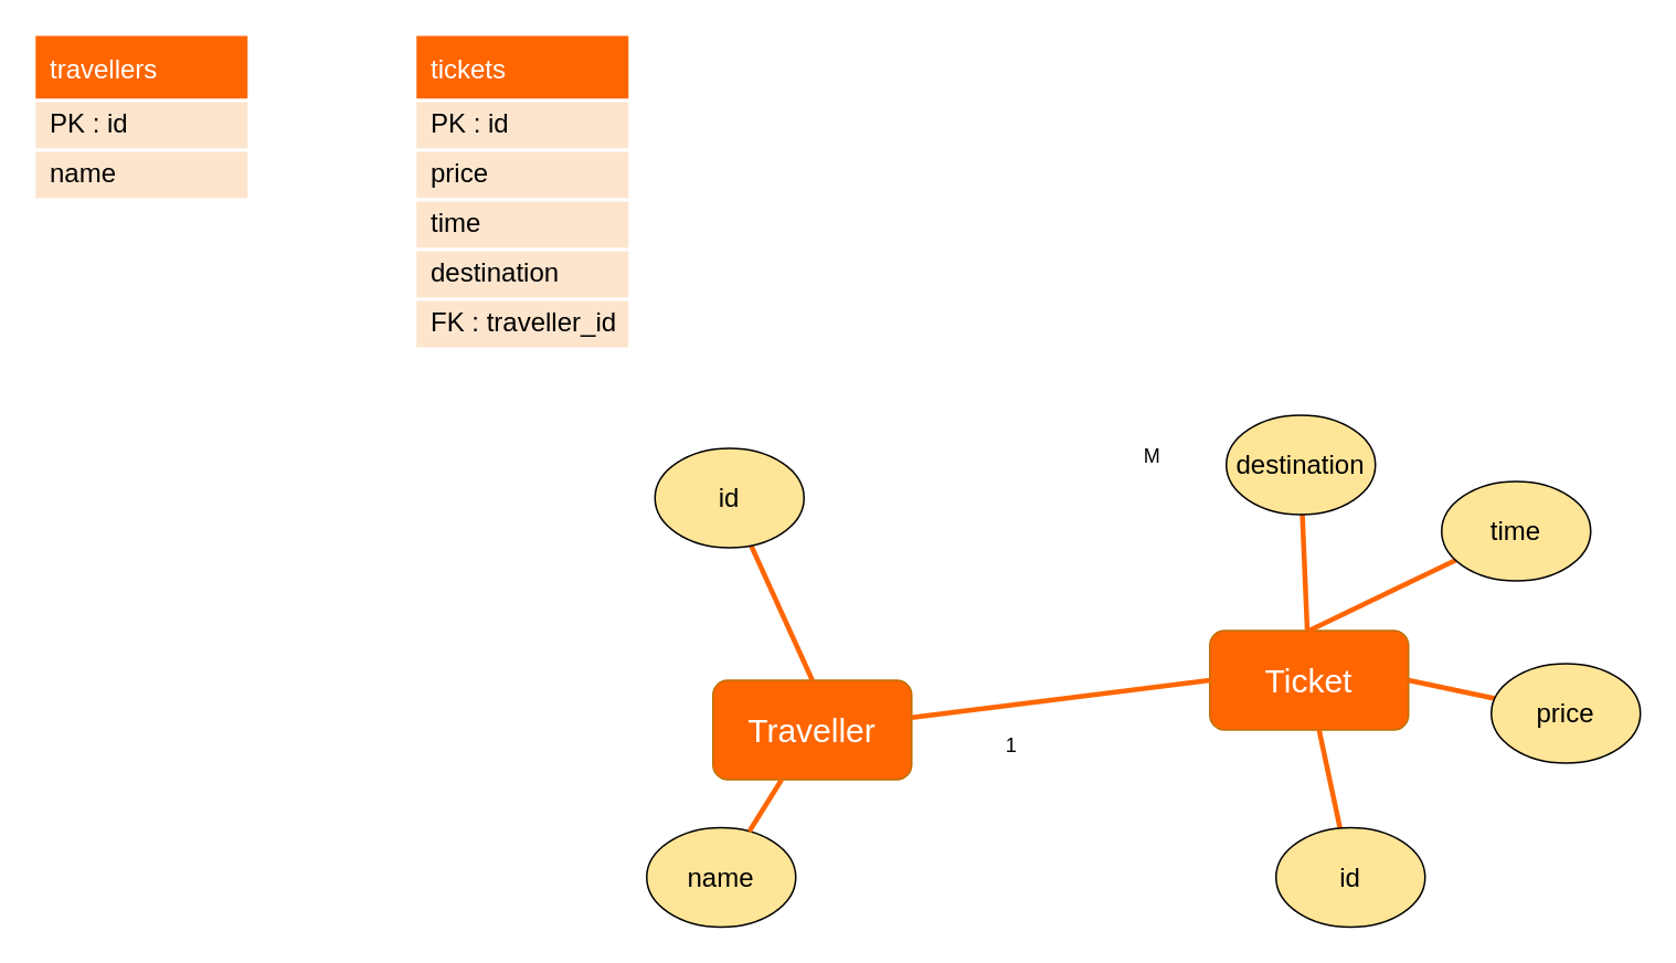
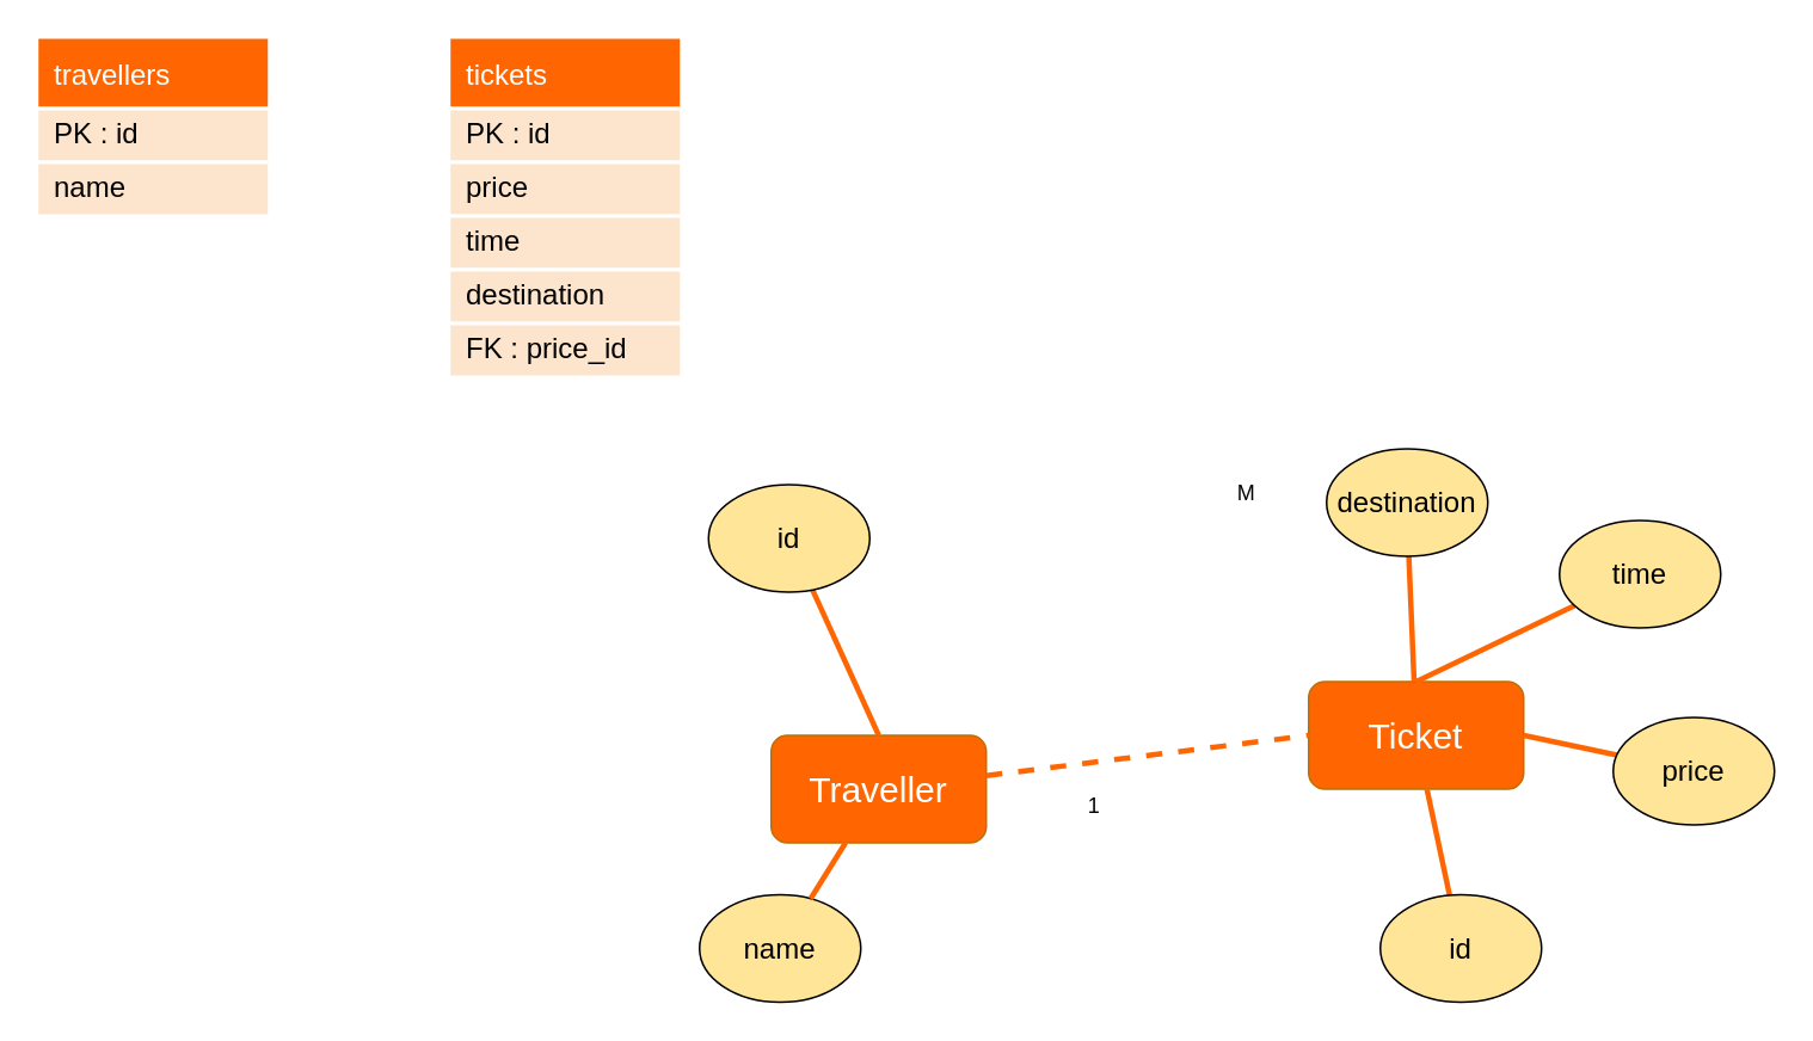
  <mxCell id="0" />
  <mxCell id="1" parent="0" />
  <mxCell id="2" value="travellers" style="swimlane;fontStyle=0;childLayout=stackLayout;horizontal=1;startSize=40;horizontalStack=0;resizeParent=1;resizeParentMax=0;resizeLast=0;collapsible=1;marginBottom=0;align=left;fontSize=16;fontColor=#FFFFFF;fillColor=#FF6602;spacing=0;strokeColor=#FFFFFF;strokeWidth=2;spacingLeft=10;" vertex="1" parent="1"><mxGeometry x="20" y="20" width="130" height="100" as="geometry"><mxRectangle x="150" y="220" width="110" height="40" as="alternateBounds" /></mxGeometry></mxCell>
  <mxCell id="3" value="PK : id" style="text;strokeColor=#FFFFFF;fillColor=#FDE5CD;spacingLeft=10;spacingRight=0;overflow=hidden;rotatable=0;points=[[0,0.5],[1,0.5]];portConstraint=eastwest;fontSize=16;strokeWidth=2;perimeterSpacing=0;sketch=0;shadow=0;rounded=0;glass=0;spacing=0;fontStyle=0" vertex="1" parent="2"><mxGeometry y="40" width="130" height="30" as="geometry" /></mxCell>
  <mxCell id="4" value="name" style="text;strokeColor=#FFFFFF;fillColor=#FDE5CD;spacingLeft=10;spacingRight=0;overflow=hidden;rotatable=0;points=[[0,0.5],[1,0.5]];portConstraint=eastwest;fontSize=16;strokeWidth=2;sketch=0;shadow=0;rounded=0;glass=0;spacing=0;" vertex="1" parent="2"><mxGeometry y="70" width="130" height="30" as="geometry" /></mxCell>
  <mxCell id="5" value="tickets" style="swimlane;fontStyle=0;childLayout=stackLayout;horizontal=1;startSize=40;horizontalStack=0;resizeParent=1;resizeParentMax=0;resizeLast=0;collapsible=1;marginBottom=0;align=left;fontSize=16;fontColor=#FFFFFF;fillColor=#FF6602;spacing=0;strokeColor=#FFFFFF;strokeWidth=2;spacingLeft=10;" vertex="1" parent="1"><mxGeometry x="250" y="20" width="130" height="190" as="geometry"><mxRectangle x="150" y="220" width="110" height="40" as="alternateBounds" /></mxGeometry></mxCell>
  <mxCell id="6" value="PK : id" style="text;strokeColor=#FFFFFF;fillColor=#FDE5CD;spacingLeft=10;spacingRight=0;overflow=hidden;rotatable=0;points=[[0,0.5],[1,0.5]];portConstraint=eastwest;fontSize=16;strokeWidth=2;perimeterSpacing=0;sketch=0;shadow=0;rounded=0;glass=0;spacing=0;fontStyle=0" vertex="1" parent="5"><mxGeometry y="40" width="130" height="30" as="geometry" /></mxCell>
  <mxCell id="7" value="price" style="text;strokeColor=#FFFFFF;fillColor=#FDE5CD;spacingLeft=10;spacingRight=0;overflow=hidden;rotatable=0;points=[[0,0.5],[1,0.5]];portConstraint=eastwest;fontSize=16;strokeWidth=2;sketch=0;shadow=0;rounded=0;glass=0;spacing=0;" vertex="1" parent="5"><mxGeometry y="70" width="130" height="30" as="geometry" /></mxCell>
  <mxCell id="8" value="time" style="text;strokeColor=#FFFFFF;fillColor=#FDE5CD;spacingLeft=10;spacingRight=0;overflow=hidden;rotatable=0;points=[[0,0.5],[1,0.5]];portConstraint=eastwest;fontSize=16;strokeWidth=2;sketch=0;shadow=0;rounded=0;glass=0;spacing=0;" vertex="1" parent="5"><mxGeometry y="100" width="130" height="30" as="geometry" /></mxCell>
  <mxCell id="9" value="destination" style="text;strokeColor=#FFFFFF;fillColor=#FDE5CD;spacingLeft=10;spacingRight=0;overflow=hidden;rotatable=0;points=[[0,0.5],[1,0.5]];portConstraint=eastwest;fontSize=16;strokeWidth=2;sketch=0;shadow=0;rounded=0;glass=0;spacing=0;" vertex="1" parent="5"><mxGeometry y="130" width="130" height="30" as="geometry" /></mxCell>
- <mxCell id="10" value="FK : traveller_id" style="text;strokeColor=#FFFFFF;fillColor=#FDE5CD;spacingLeft=10;spacingRight=0;overflow=hidden;rotatable=0;points=[[0,0.5],[1,0.5]];portConstraint=eastwest;fontSize=16;strokeWidth=2;sketch=0;shadow=0;rounded=0;glass=0;spacing=0;" vertex="1" parent="5"><mxGeometry y="160" width="130" height="30" as="geometry" /></mxCell>
+ <mxCell id="10" value="FK : price_id" style="text;strokeColor=#FFFFFF;fillColor=#FDE5CD;spacingLeft=10;spacingRight=0;overflow=hidden;rotatable=0;points=[[0,0.5],[1,0.5]];portConstraint=eastwest;fontSize=16;strokeWidth=2;sketch=0;shadow=0;rounded=0;glass=0;spacing=0;" vertex="1" parent="5"><mxGeometry y="160" width="130" height="30" as="geometry" /></mxCell>
  <mxCell id="11" value="Traveller" style="rounded=1;whiteSpace=wrap;html=1;fillColor=#FF6602;strokeColor=#BD7000;fontColor=#FFFFFF;fontSize=20;" vertex="1" parent="1"><mxGeometry x="430" y="410" width="120" height="60" as="geometry" /></mxCell>
  <mxCell id="12" value="1" style="text;html=1;align=center;verticalAlign=middle;resizable=0;points=[];autosize=1;strokeColor=none;fillColor=none;" vertex="1" parent="1"><mxGeometry x="600" y="440" width="20" height="20" as="geometry" /></mxCell>
  <mxCell id="13" value="&lt;div&gt;M&lt;/div&gt;" style="text;html=1;align=center;verticalAlign=middle;resizable=0;points=[];autosize=1;strokeColor=none;fillColor=none;" vertex="1" parent="1"><mxGeometry x="685" y="265" width="20" height="20" as="geometry" /></mxCell>
  <mxCell id="14" style="edgeStyle=none;rounded=0;orthogonalLoop=1;jettySize=auto;html=1;entryX=0.5;entryY=0;entryDx=0;entryDy=0;fontSize=16;fontColor=#FFFFFF;endArrow=none;endFill=0;strokeColor=#FF6602;strokeWidth=3;" edge="1" parent="1" source="15" target="11"><mxGeometry relative="1" as="geometry" /></mxCell>
  <mxCell id="15" value="id" style="ellipse;whiteSpace=wrap;html=1;fillColor=#FFE598;fontSize=16;" vertex="1" parent="1"><mxGeometry x="395" y="270" width="90" height="60" as="geometry" /></mxCell>
  <mxCell id="16" value="Ticket" style="rounded=1;whiteSpace=wrap;html=1;fillColor=#FF6602;strokeColor=#BD7000;fontColor=#FFFFFF;fontSize=20;" vertex="1" parent="1"><mxGeometry x="730" y="380" width="120" height="60" as="geometry" /></mxCell>
  <mxCell id="17" value="name" style="ellipse;whiteSpace=wrap;html=1;fillColor=#FFE598;fontSize=16;" vertex="1" parent="1"><mxGeometry x="390" y="499" width="90" height="60" as="geometry" /></mxCell>
  <mxCell id="18" style="edgeStyle=none;rounded=0;orthogonalLoop=1;jettySize=auto;html=1;fontSize=16;fontColor=#FFFFFF;endArrow=none;endFill=0;strokeColor=#FF6602;strokeWidth=3;" edge="1" parent="1" source="19"><mxGeometry relative="1" as="geometry"><mxPoint x="796" y="440" as="targetPoint" /></mxGeometry></mxCell>
  <mxCell id="19" value="id" style="ellipse;whiteSpace=wrap;html=1;fillColor=#FFE598;fontSize=16;" vertex="1" parent="1"><mxGeometry x="770" y="499" width="90" height="60" as="geometry" /></mxCell>
  <mxCell id="20" style="edgeStyle=none;rounded=0;orthogonalLoop=1;jettySize=auto;html=1;entryX=1;entryY=0.5;entryDx=0;entryDy=0;fontSize=16;fontColor=#FFFFFF;endArrow=none;endFill=0;strokeColor=#FF6602;strokeWidth=3;" edge="1" parent="1" source="21" target="16"><mxGeometry relative="1" as="geometry" /></mxCell>
  <mxCell id="21" value="price" style="ellipse;whiteSpace=wrap;html=1;fillColor=#FFE598;fontSize=16;" vertex="1" parent="1"><mxGeometry x="900" y="400" width="90" height="60" as="geometry" /></mxCell>
  <mxCell id="22" style="edgeStyle=none;rounded=0;orthogonalLoop=1;jettySize=auto;html=1;entryX=0.5;entryY=0;entryDx=0;entryDy=0;fontSize=16;fontColor=#FFFFFF;endArrow=none;endFill=0;strokeColor=#FF6602;strokeWidth=3;" edge="1" parent="1" source="23" target="16"><mxGeometry relative="1" as="geometry" /></mxCell>
  <mxCell id="23" value="time" style="ellipse;whiteSpace=wrap;html=1;fillColor=#FFE598;fontSize=16;" vertex="1" parent="1"><mxGeometry x="870" y="290" width="90" height="60" as="geometry" /></mxCell>
  <mxCell id="24" style="edgeStyle=none;rounded=0;orthogonalLoop=1;jettySize=auto;html=1;fontSize=16;fontColor=#FFFFFF;endArrow=none;endFill=0;strokeColor=#FF6602;strokeWidth=3;" edge="1" parent="1" source="25" target="16"><mxGeometry relative="1" as="geometry" /></mxCell>
  <mxCell id="25" value="destination" style="ellipse;whiteSpace=wrap;html=1;fillColor=#FFE598;fontSize=16;" vertex="1" parent="1"><mxGeometry x="740" y="250" width="90" height="60" as="geometry" /></mxCell>
  <mxCell id="26" style="edgeStyle=none;rounded=0;orthogonalLoop=1;jettySize=auto;html=1;fontSize=16;fontColor=#FFFFFF;endArrow=none;endFill=0;strokeColor=#FF6602;strokeWidth=3;" edge="1" parent="1" source="17" target="11"><mxGeometry relative="1" as="geometry"><mxPoint x="536.412" y="523.283" as="sourcePoint" /><mxPoint x="523.58" y="464" as="targetPoint" /></mxGeometry></mxCell>
- <mxCell id="27" style="edgeStyle=none;rounded=0;orthogonalLoop=1;jettySize=auto;html=1;fontSize=16;fontColor=#FFFFFF;endArrow=none;endFill=0;strokeColor=#FF6602;strokeWidth=3;entryX=0;entryY=0.5;entryDx=0;entryDy=0;" edge="1" parent="1" source="11" target="16"><mxGeometry relative="1" as="geometry"><mxPoint x="445" y="509" as="sourcePoint" /><mxPoint x="507.978" y="450" as="targetPoint" /></mxGeometry></mxCell>
+ <mxCell id="27" style="edgeStyle=none;rounded=0;orthogonalLoop=1;jettySize=auto;html=1;fontSize=16;fontColor=#FFFFFF;endArrow=none;endFill=0;strokeColor=#FF6602;strokeWidth=3;entryX=0;entryY=0.5;entryDx=0;entryDy=0;dashed=1;" edge="1" parent="1" source="11" target="16"><mxGeometry relative="1" as="geometry"><mxPoint x="445" y="509" as="sourcePoint" /><mxPoint x="507.978" y="450" as="targetPoint" /></mxGeometry></mxCell>
